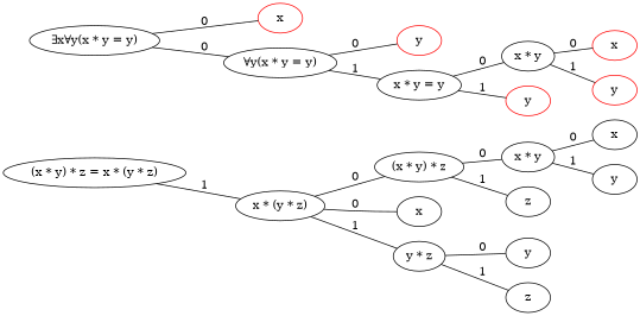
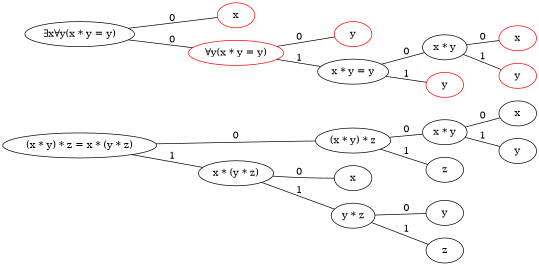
  graph {
    rankdir=LR
    n1 [label="(x * y) * z = x * (y * z)"]
    n2 [label="(x * y) * z"]
    n3 [label="x * (y * z)"]
    n4 [label="∃x∀y(x * y = y)"]
    n5 [color=red label=x]
-   n6 [label="∀y(x * y = y)"]
+   n6 [label="∀y(x * y = y)" color=red]
    n7 [label="x * y"]
    n8 [label=z]
    n9 [label=x]
    n10 [label="y * z"]
    n11 [label=x]
    n12 [label=y]
    n13 [label=y]
    n14 [label=z]
    n15 [color=red label=y]
    n16 [label="x * y = y"]
    n17 [label="x * y"]
    n18 [color=red label=y]
    n19 [color=red label=x]
    n20 [color=red label=y]
-   n3 -- n2 [label=0]
+   n1 -- n2 [label=0]
    n1 -- n3 [label=1]
    n2 -- n7 [label=0]
    n2 -- n8 [label=1]
    n3 -- n9 [label=0]
    n3 -- n10 [label=1]
    n4 -- n5 [label=0]
    n4 -- n6 [label=0]
    n6 -- n15 [label=0]
    n6 -- n16 [label=1]
    n7 -- n11 [label=0]
    n7 -- n12 [label=1]
    n10 -- n13 [label=0]
    n10 -- n14 [label=1]
    n16 -- n17 [label=0]
    n16 -- n18 [label=1]
    n17 -- n19 [label=0]
    n17 -- n20 [label=1]
  }
